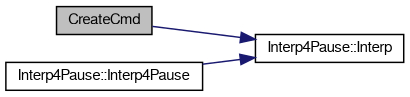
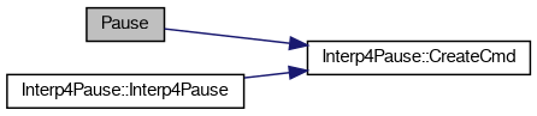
  digraph {
    rankdir=LR
    node [color=black fillcolor=white fontname=FreeSans fontsize=10 shape=record style=filled]
    edge [color=midnightblue fontname=FreeSans fontsize=10 labelfontname=FreeSans labelfontsize=10 style=solid]
-   n1 [fillcolor=grey75 fontcolor=black height=0.2 label=CreateCmd width=0.4]
-   n2 [height=0.2 label="Interp4Pause::Interp" width=0.4]
+   n1 [fillcolor=grey75 fontcolor=black height=0.2 label=Pause width=0.4]
+   n2 [height=0.2 label="Interp4Pause::CreateCmd" width=0.4]
    n3 [height=0.2 label="Interp4Pause::Interp4Pause" width=0.4]
    n1 -> n2
    n3 -> n2
  }
